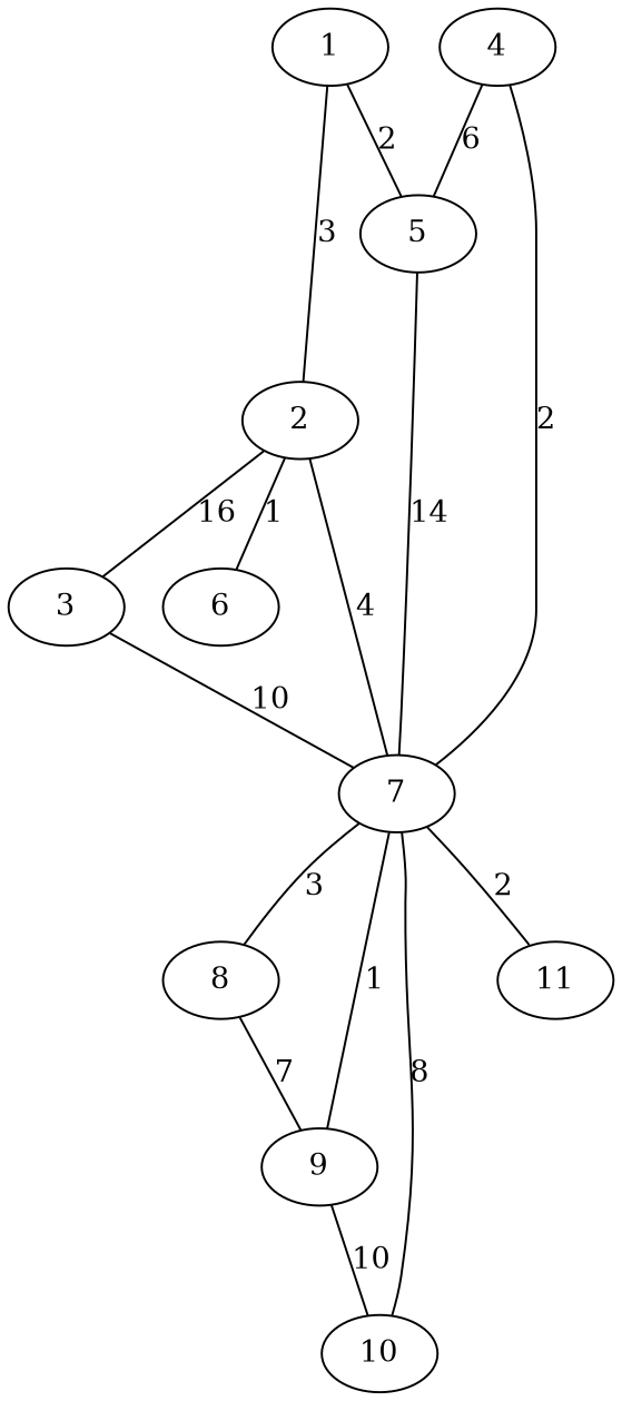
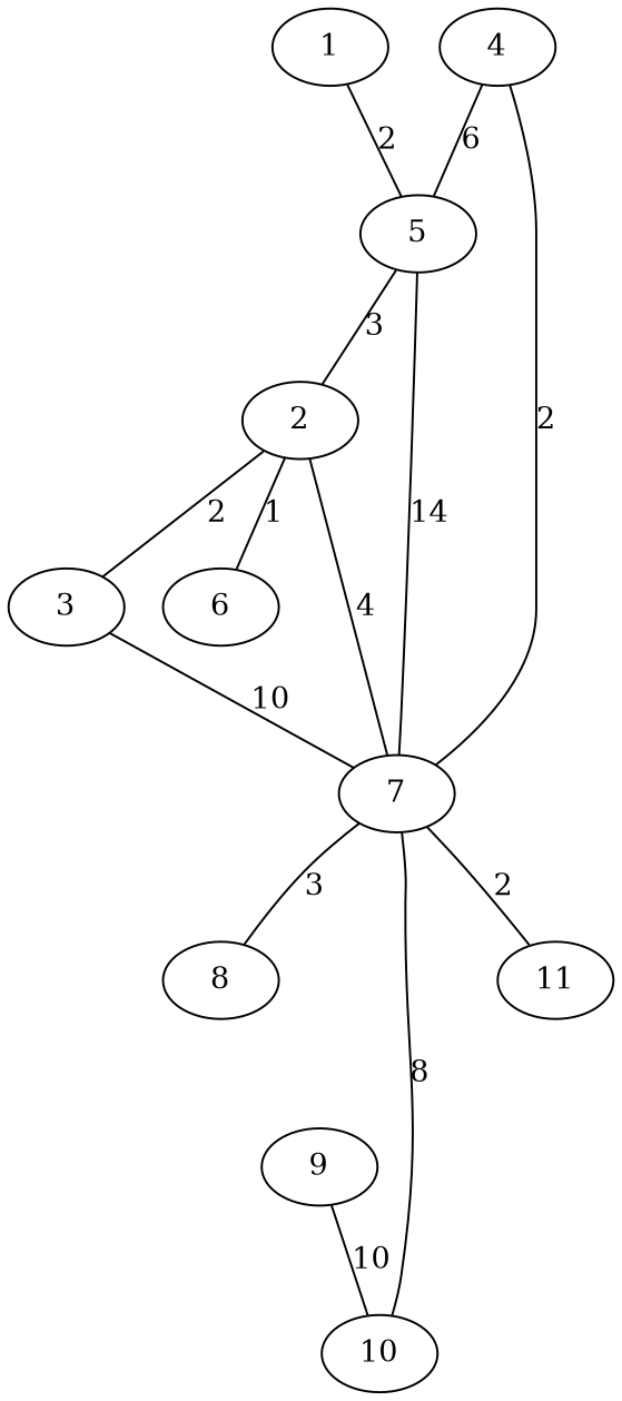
  graph {
    fontname="DejaVu Serif"
    node [fontname="DejaVu Serif"]
    edge [fontname="DejaVu Serif"]
    1
    2
    5
    3
    6
    7
    8
    9
    10
    11
    4
-   1 -- 2 [label=3]
+   5 -- 2 [label=3]
    1 -- 5 [label=2]
-   2 -- 3 [label=16]
+   2 -- 3 [label=2]
    2 -- 6 [label=1]
    2 -- 7 [label=4]
    5 -- 7 [label=14]
    3 -- 7 [label=10]
    7 -- 8 [label=3]
-   7 -- 9 [label=1]
    7 -- 10 [label=8]
    7 -- 11 [label=2]
-   8 -- 9 [label=7]
    9 -- 10 [label=10]
    4 -- 5 [label=6]
    4 -- 7 [label=2]
  }
